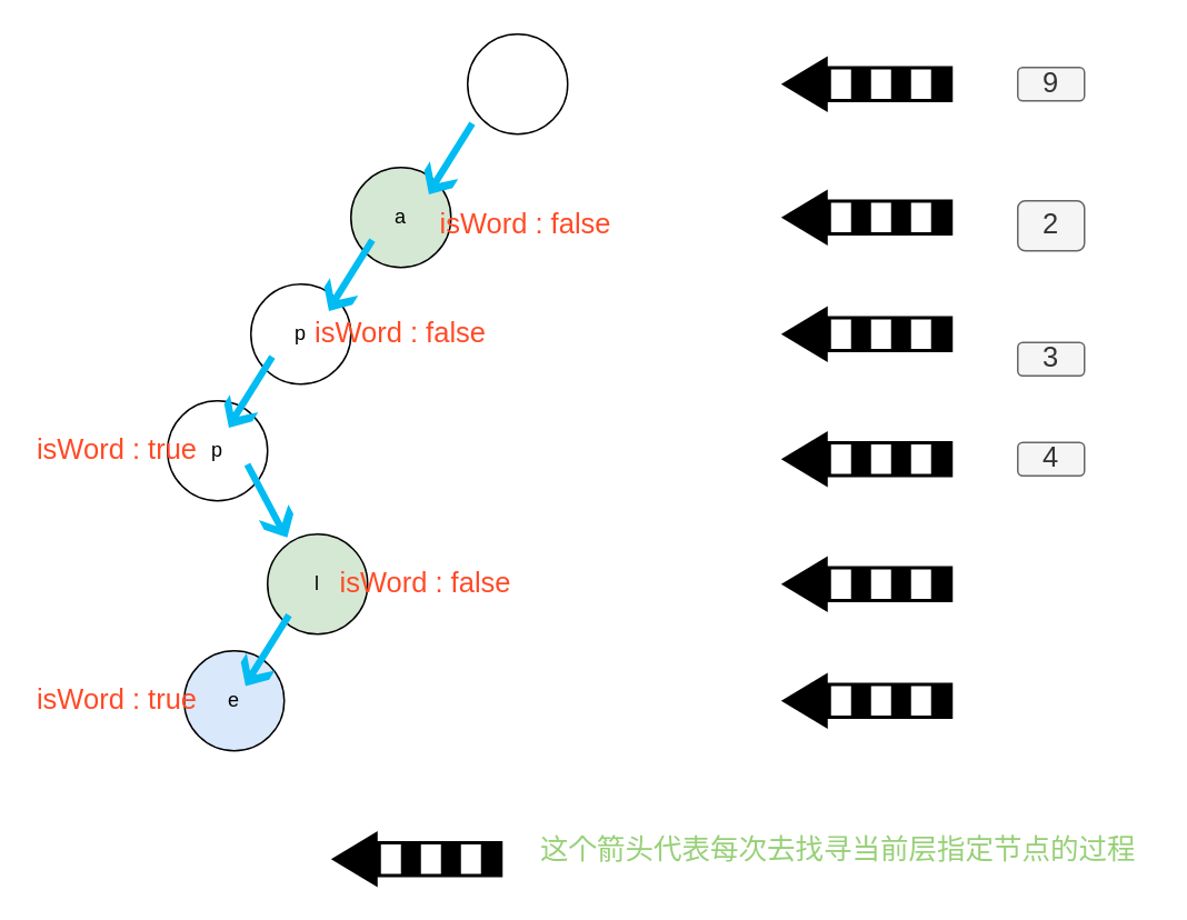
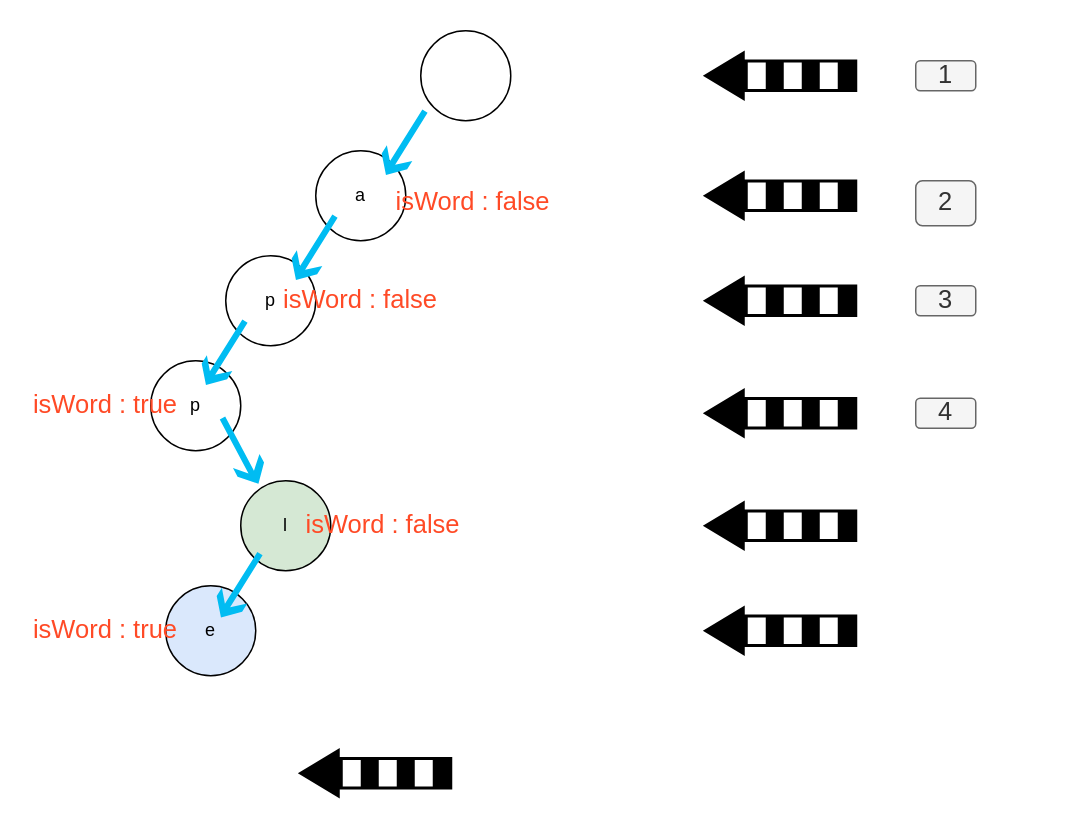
  <mxCell id="0" />
  <mxCell id="1" parent="0" />
  <mxCell id="2" value="" style="ellipse;whiteSpace=wrap;html=1;aspect=fixed;" vertex="1" parent="1"><mxGeometry x="280" y="20" width="60" height="60" as="geometry" /></mxCell>
- <mxCell id="3" value="a" style="ellipse;whiteSpace=wrap;html=1;aspect=fixed;fillColor=#d5e8d4;" vertex="1" parent="1"><mxGeometry x="210" y="100" width="60" height="60" as="geometry" /></mxCell>
+ <mxCell id="3" value="a" style="ellipse;whiteSpace=wrap;html=1;aspect=fixed;" vertex="1" parent="1"><mxGeometry x="210" y="100" width="60" height="60" as="geometry" /></mxCell>
  <mxCell id="4" value="p" style="ellipse;whiteSpace=wrap;html=1;aspect=fixed;" vertex="1" parent="1"><mxGeometry x="150" y="170" width="60" height="60" as="geometry" /></mxCell>
  <mxCell id="5" value="p" style="ellipse;whiteSpace=wrap;html=1;aspect=fixed;" vertex="1" parent="1"><mxGeometry x="100" y="240" width="60" height="60" as="geometry" /></mxCell>
  <mxCell id="6" value="l" style="ellipse;whiteSpace=wrap;html=1;aspect=fixed;fillColor=#d5e8d4;" vertex="1" parent="1"><mxGeometry x="160" y="320" width="60" height="60" as="geometry" /></mxCell>
  <mxCell id="7" value="e" style="ellipse;whiteSpace=wrap;html=1;aspect=fixed;fillColor=#dae8fc;" vertex="1" parent="1"><mxGeometry x="110" y="390" width="60" height="60" as="geometry" /></mxCell>
  <mxCell id="8" value="" style="shadow=0;dashed=0;html=1;strokeColor=none;labelPosition=center;verticalLabelPosition=bottom;verticalAlign=top;align=center;shape=mxgraph.mscae.deprecated.poster_arrow;fillColor=#00BCF2;rotation=32;" vertex="1" parent="1"><mxGeometry x="260" y="70" width="20" height="50" as="geometry" /></mxCell>
  <mxCell id="9" value="" style="shadow=0;dashed=0;html=1;strokeColor=none;labelPosition=center;verticalLabelPosition=bottom;verticalAlign=top;align=center;shape=mxgraph.mscae.deprecated.poster_arrow;fillColor=#00BCF2;rotation=32;" vertex="1" parent="1"><mxGeometry x="200" y="140" width="20" height="50" as="geometry" /></mxCell>
  <mxCell id="10" value="" style="shadow=0;dashed=0;html=1;strokeColor=none;labelPosition=center;verticalLabelPosition=bottom;verticalAlign=top;align=center;shape=mxgraph.mscae.deprecated.poster_arrow;fillColor=#00BCF2;rotation=32;" vertex="1" parent="1"><mxGeometry x="140" y="210" width="20" height="50" as="geometry" /></mxCell>
  <mxCell id="11" value="" style="shadow=0;dashed=0;html=1;strokeColor=none;labelPosition=center;verticalLabelPosition=bottom;verticalAlign=top;align=center;shape=mxgraph.mscae.deprecated.poster_arrow;fillColor=#00BCF2;rotation=332;" vertex="1" parent="1"><mxGeometry x="150" y="275" width="20" height="50" as="geometry" /></mxCell>
  <mxCell id="12" value="" style="shadow=0;dashed=0;html=1;strokeColor=none;labelPosition=center;verticalLabelPosition=bottom;verticalAlign=top;align=center;shape=mxgraph.mscae.deprecated.poster_arrow;fillColor=#00BCF2;rotation=32;" vertex="1" parent="1"><mxGeometry x="150" y="365" width="20" height="50" as="geometry" /></mxCell>
  <mxCell id="13" value="isWord : true" style="text;html=1;align=center;verticalAlign=middle;whiteSpace=wrap;rounded=0;fontColor=#FF4A26;fontSize=17;" vertex="1" parent="1"><mxGeometry x="20" y="245" width="100" height="50" as="geometry" /></mxCell>
  <mxCell id="14" value="isWord : true" style="text;html=1;align=center;verticalAlign=middle;whiteSpace=wrap;rounded=0;fontColor=#FF4A26;fontSize=17;" vertex="1" parent="1"><mxGeometry x="20" y="395" width="100" height="50" as="geometry" /></mxCell>
  <mxCell id="15" value="isWord : false" style="text;html=1;align=center;verticalAlign=middle;whiteSpace=wrap;rounded=0;fontColor=#FF4A26;fontSize=17;" vertex="1" parent="1"><mxGeometry x="250" y="110" width="130" height="50" as="geometry" /></mxCell>
  <mxCell id="16" value="isWord : false" style="text;html=1;align=center;verticalAlign=middle;whiteSpace=wrap;rounded=0;fontColor=#FF4A26;fontSize=17;" vertex="1" parent="1"><mxGeometry x="175" y="175" width="130" height="50" as="geometry" /></mxCell>
  <mxCell id="17" value="isWord : false" style="text;html=1;align=center;verticalAlign=middle;whiteSpace=wrap;rounded=0;fontColor=#FF4A26;fontSize=17;" vertex="1" parent="1"><mxGeometry x="190" y="325" width="130" height="50" as="geometry" /></mxCell>
  <mxCell id="18" value="" style="verticalLabelPosition=bottom;html=1;verticalAlign=top;strokeWidth=2;shape=mxgraph.lean_mapping.push_arrow;fontSize=17;fontColor=#FF4A26;direction=west;" vertex="1" parent="1"><mxGeometry x="470" y="35" width="100" height="30" as="geometry" /></mxCell>
  <mxCell id="19" value="" style="verticalLabelPosition=bottom;html=1;verticalAlign=top;strokeWidth=2;shape=mxgraph.lean_mapping.push_arrow;fontSize=17;fontColor=#FF4A26;direction=west;" vertex="1" parent="1"><mxGeometry x="470" y="115" width="100" height="30" as="geometry" /></mxCell>
  <mxCell id="20" value="" style="verticalLabelPosition=bottom;html=1;verticalAlign=top;strokeWidth=2;shape=mxgraph.lean_mapping.push_arrow;fontSize=17;fontColor=#FF4A26;direction=west;" vertex="1" parent="1"><mxGeometry x="470" y="185" width="100" height="30" as="geometry" /></mxCell>
  <mxCell id="21" value="" style="verticalLabelPosition=bottom;html=1;verticalAlign=top;strokeWidth=2;shape=mxgraph.lean_mapping.push_arrow;fontSize=17;fontColor=#FF4A26;direction=west;" vertex="1" parent="1"><mxGeometry x="470" y="260" width="100" height="30" as="geometry" /></mxCell>
  <mxCell id="22" value="" style="verticalLabelPosition=bottom;html=1;verticalAlign=top;strokeWidth=2;shape=mxgraph.lean_mapping.push_arrow;fontSize=17;fontColor=#FF4A26;direction=west;" vertex="1" parent="1"><mxGeometry x="470" y="335" width="100" height="30" as="geometry" /></mxCell>
  <mxCell id="23" value="" style="verticalLabelPosition=bottom;html=1;verticalAlign=top;strokeWidth=2;shape=mxgraph.lean_mapping.push_arrow;fontSize=17;fontColor=#FF4A26;direction=west;" vertex="1" parent="1"><mxGeometry x="470" y="405" width="100" height="30" as="geometry" /></mxCell>
- <mxCell id="24" value="9" style="text;html=1;strokeColor=#666666;fillColor=#f5f5f5;align=center;verticalAlign=middle;whiteSpace=wrap;rounded=1;fontSize=17;fontColor=#333333;" vertex="1" parent="1"><mxGeometry x="610" y="40" width="40" height="20" as="geometry" /></mxCell>
+ <mxCell id="24" value="1" style="text;html=1;strokeColor=#666666;fillColor=#f5f5f5;align=center;verticalAlign=middle;whiteSpace=wrap;rounded=1;fontSize=17;fontColor=#333333;" vertex="1" parent="1"><mxGeometry x="610" y="40" width="40" height="20" as="geometry" /></mxCell>
  <mxCell id="25" value="2" style="text;html=1;strokeColor=#666666;fillColor=#f5f5f5;align=center;verticalAlign=middle;whiteSpace=wrap;rounded=1;fontSize=17;fontColor=#333333;" vertex="1" parent="1"><mxGeometry x="610" y="120" width="40" height="30" as="geometry" /></mxCell>
- <mxCell id="26" value="3" style="text;html=1;strokeColor=#666666;fillColor=#f5f5f5;align=center;verticalAlign=middle;whiteSpace=wrap;rounded=1;fontSize=17;fontColor=#333333;" vertex="1" parent="1"><mxGeometry x="610" y="205" width="40" height="20" as="geometry" /></mxCell>
+ <mxCell id="26" value="3" style="text;html=1;strokeColor=#666666;fillColor=#f5f5f5;align=center;verticalAlign=middle;whiteSpace=wrap;rounded=1;fontSize=17;fontColor=#333333;" vertex="1" parent="1"><mxGeometry x="610" y="190" width="40" height="20" as="geometry" /></mxCell>
  <mxCell id="27" value="4" style="text;html=1;strokeColor=#666666;fillColor=#f5f5f5;align=center;verticalAlign=middle;whiteSpace=wrap;rounded=1;fontSize=17;fontColor=#333333;" vertex="1" parent="1"><mxGeometry x="610" y="265" width="40" height="20" as="geometry" /></mxCell>
  <mxCell id="28" value="" style="verticalLabelPosition=bottom;html=1;verticalAlign=top;strokeWidth=2;shape=mxgraph.lean_mapping.push_arrow;fontSize=17;fontColor=#FF4A26;direction=west;" vertex="1" parent="1"><mxGeometry x="200" y="500" width="100" height="30" as="geometry" /></mxCell>
- <mxCell id="29" value="&lt;font color=&quot;#97d077&quot;&gt;这个箭头代表每次去找寻当前层指定节点的过程&lt;/font&gt;" style="text;html=1;align=center;verticalAlign=middle;whiteSpace=wrap;rounded=0;fontSize=17;" vertex="1" parent="1"><mxGeometry x="315" y="500" width="375" height="20" as="geometry" /></mxCell>
